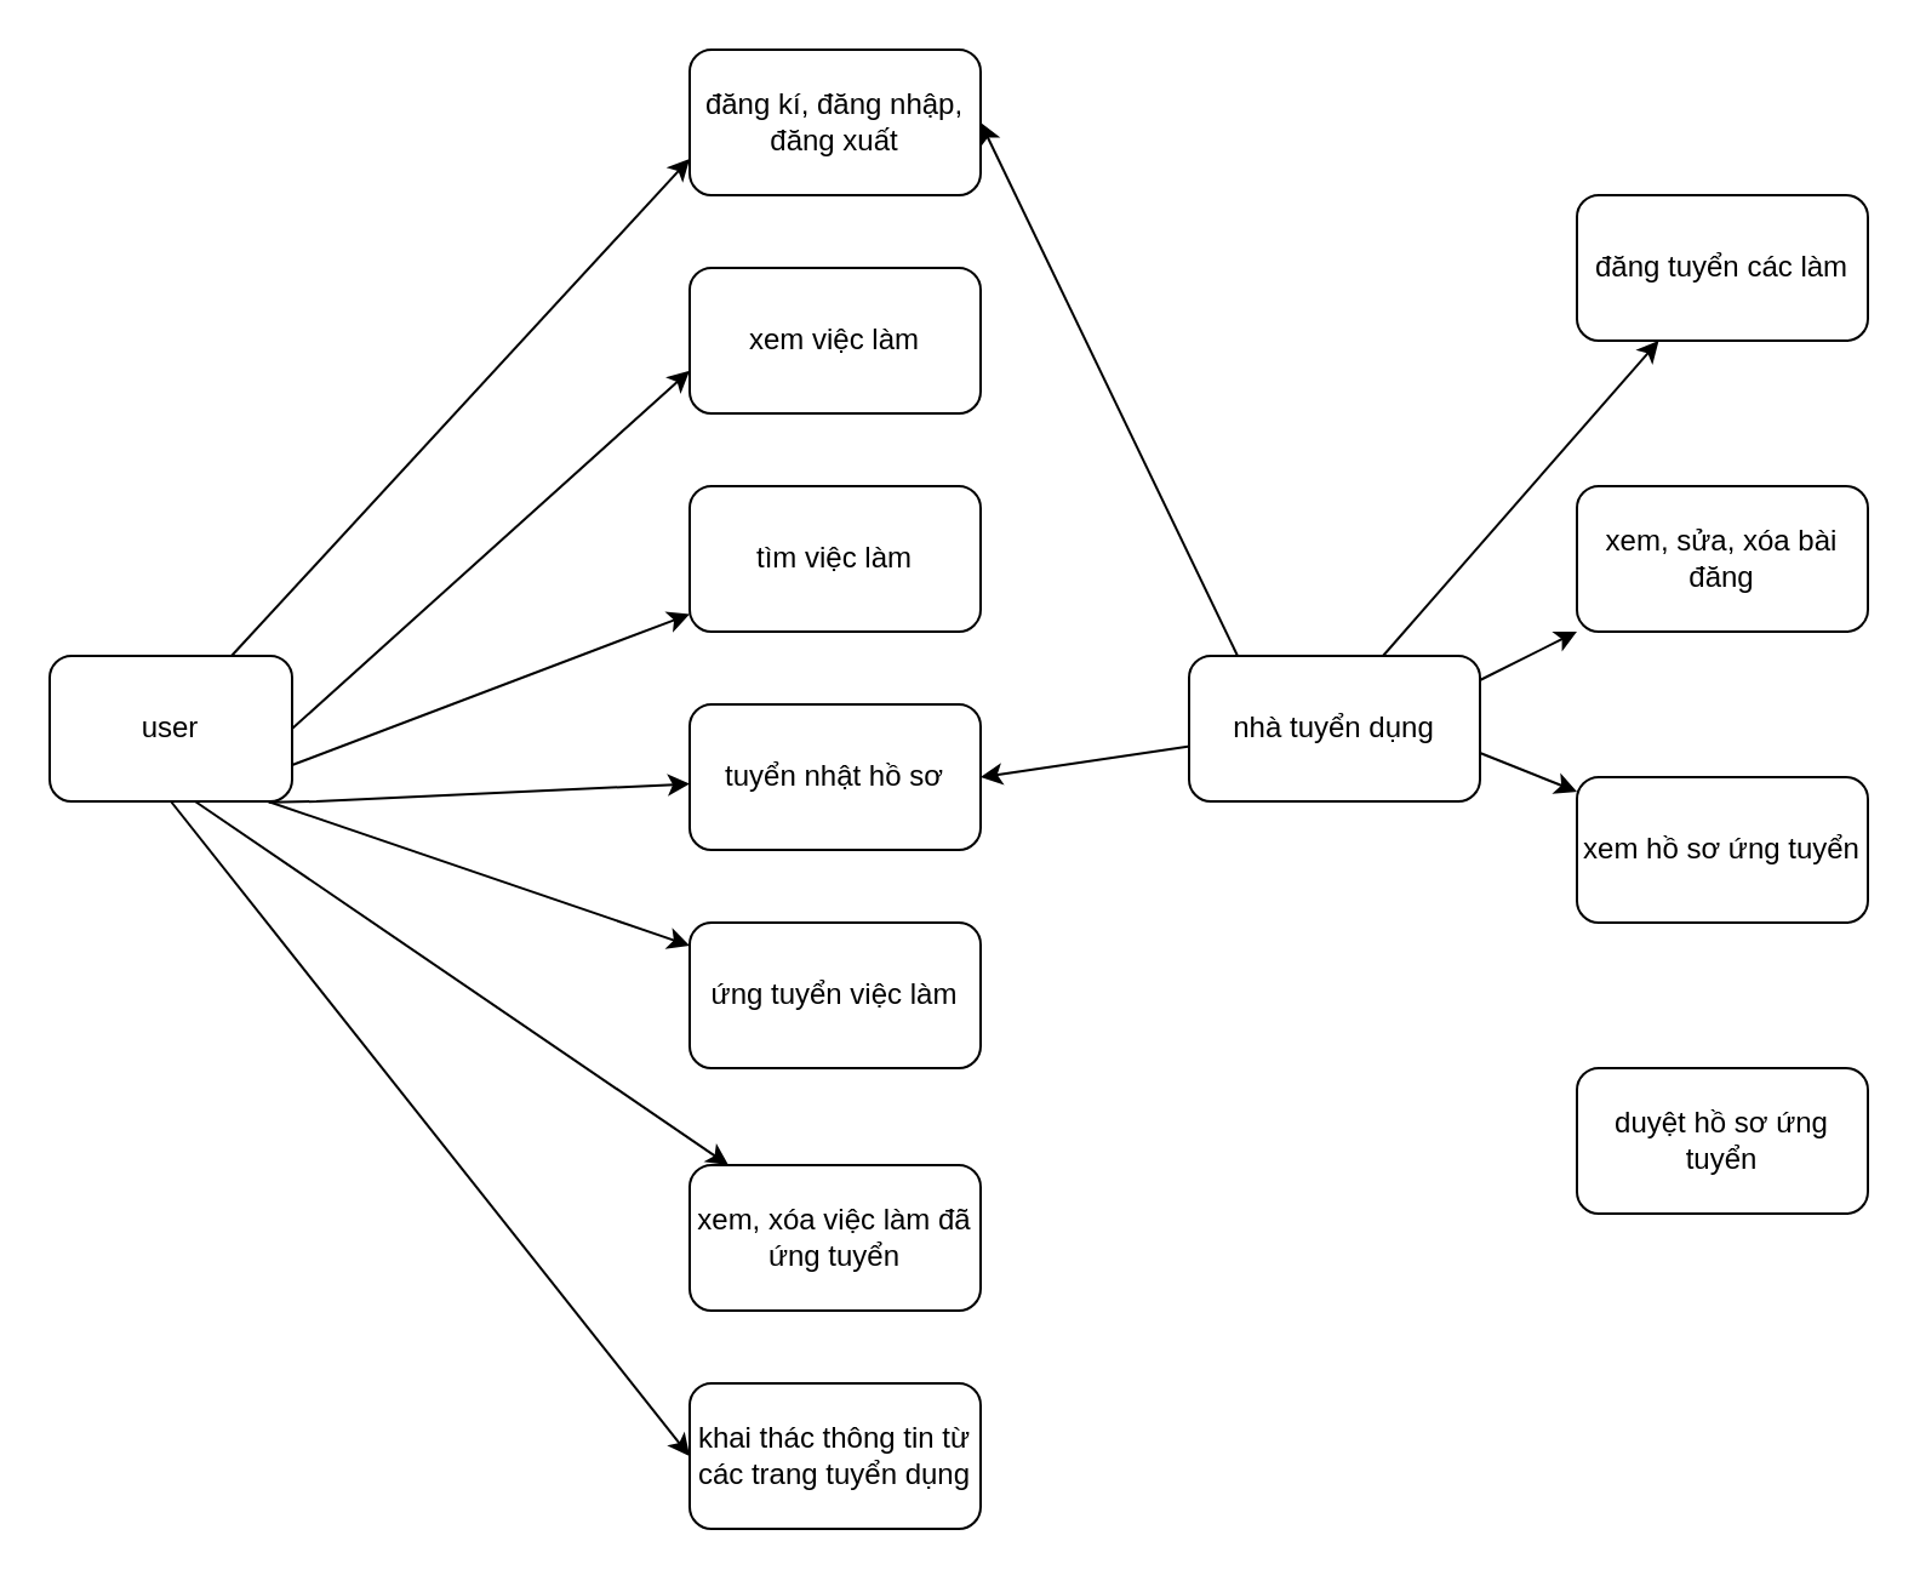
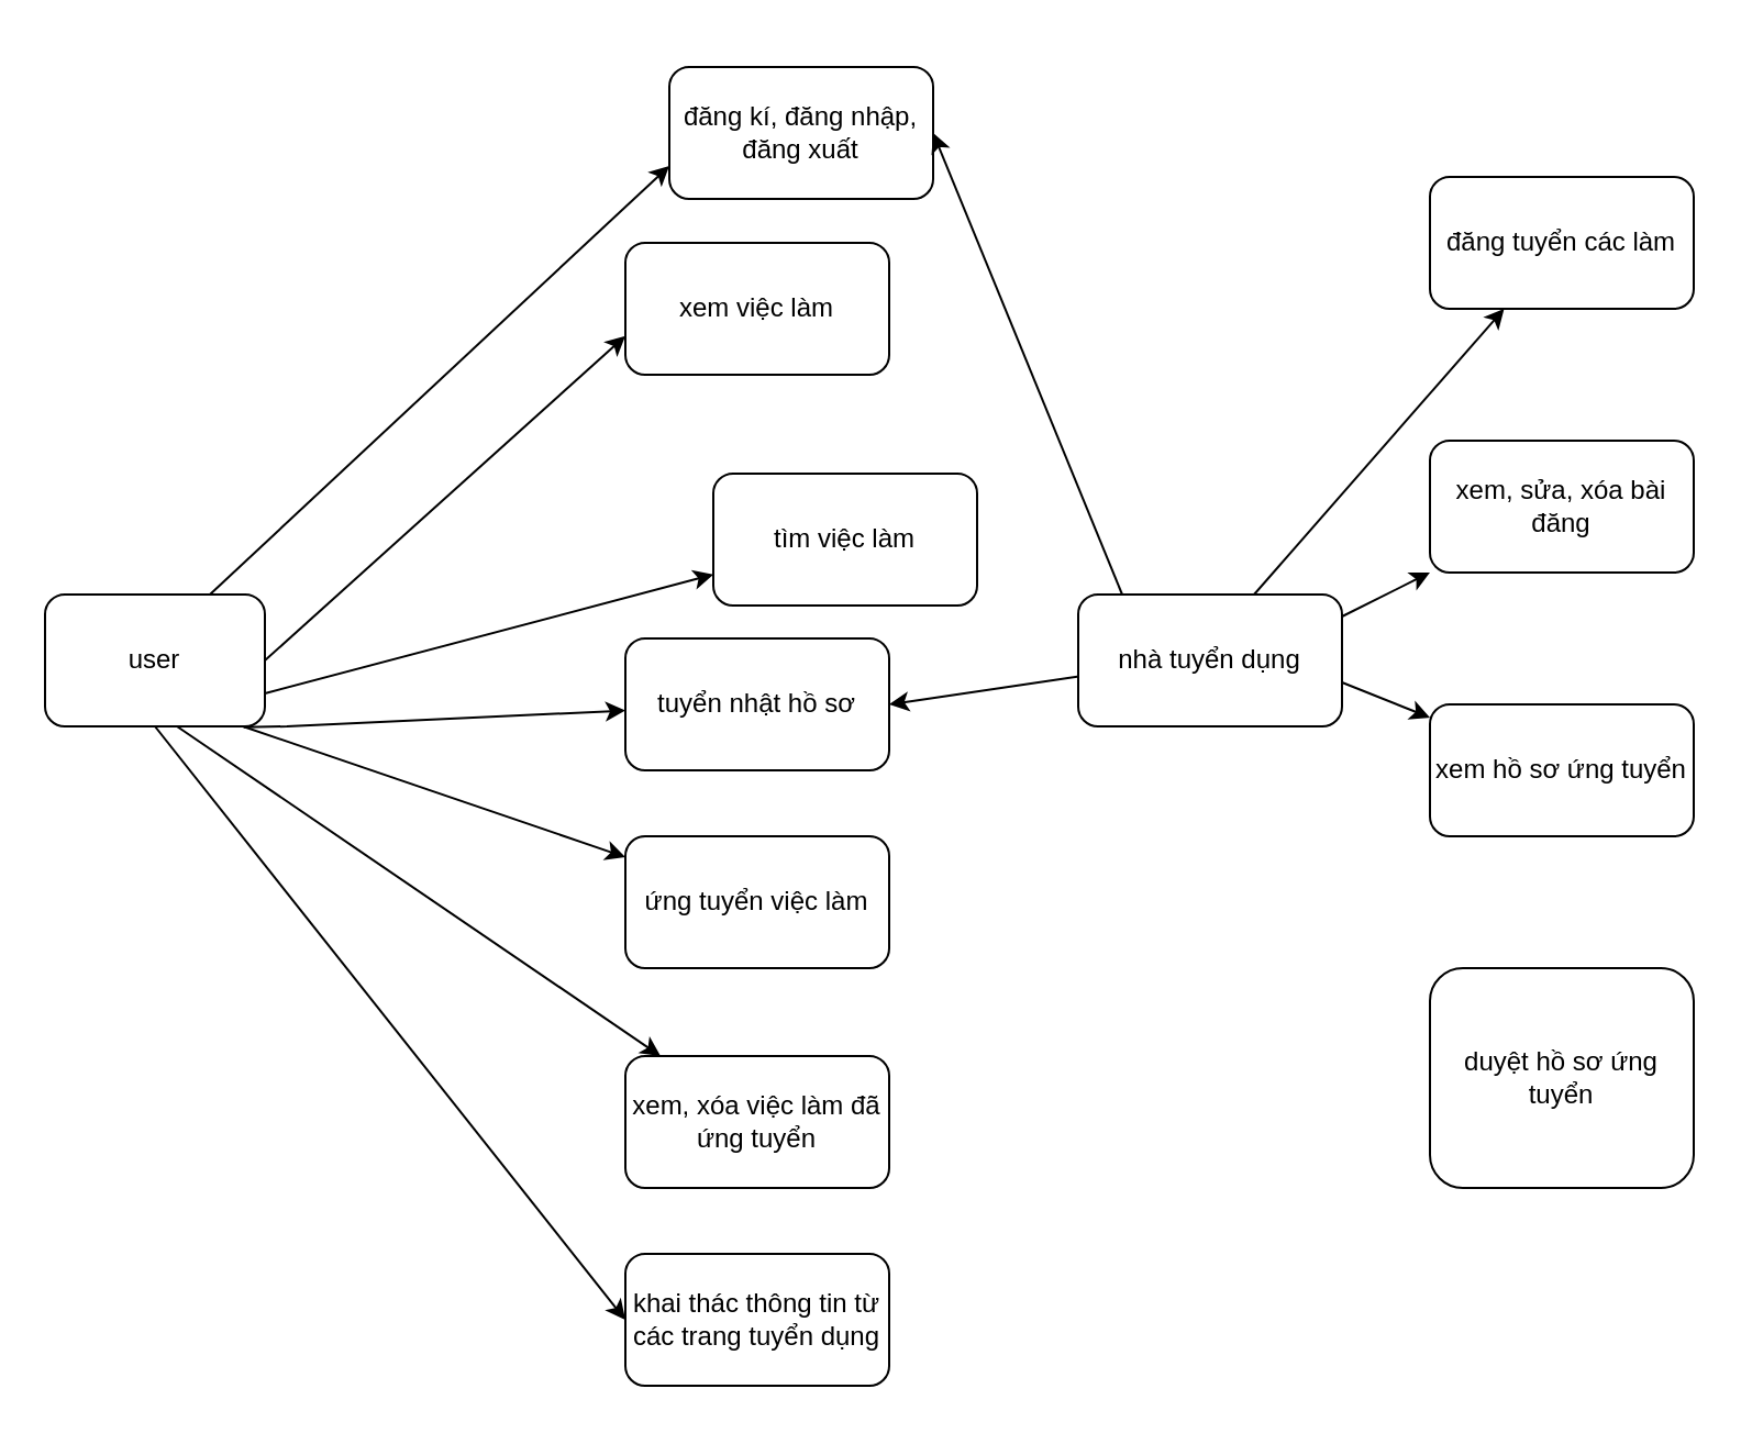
  <mxCell id="0" />
  <mxCell id="1" parent="0" />
  <mxCell id="2" value="user" style="rounded=1;whiteSpace=wrap;html=1;" vertex="1" parent="1"><mxGeometry x="20" y="270" width="100" height="60" as="geometry" /></mxCell>
  <mxCell id="3" value="" style="endArrow=classic;html=1;rounded=0;exitX=1;exitY=0.5;exitDx=0;exitDy=0;" edge="1" parent="1" source="2"><mxGeometry width="50" height="50" relative="1" as="geometry"><mxPoint x="160" y="190" as="sourcePoint" /><mxPoint x="284" y="152.371" as="targetPoint" /></mxGeometry></mxCell>
  <mxCell id="4" value="" style="endArrow=classic;html=1;rounded=0;exitX=1;exitY=0.75;exitDx=0;exitDy=0;" edge="1" parent="1" source="2" target="5"><mxGeometry width="50" height="50" relative="1" as="geometry"><mxPoint x="380" y="270" as="sourcePoint" /><mxPoint x="280" y="210" as="targetPoint" /></mxGeometry></mxCell>
- <mxCell id="5" value="tìm việc làm" style="rounded=1;whiteSpace=wrap;html=1;" vertex="1" parent="1"><mxGeometry x="284" y="200" width="120" height="60" as="geometry" /></mxCell>
+ <mxCell id="5" value="tìm việc làm" style="rounded=1;whiteSpace=wrap;html=1;" vertex="1" parent="1"><mxGeometry x="324" y="215" width="120" height="60" as="geometry" /></mxCell>
  <mxCell id="6" value="" style="endArrow=classic;html=1;rounded=0;exitX=0.904;exitY=1.007;exitDx=0;exitDy=0;exitPerimeter=0;" edge="1" parent="1" source="2" target="7"><mxGeometry width="50" height="50" relative="1" as="geometry"><mxPoint x="140" y="330" as="sourcePoint" /><mxPoint x="260" y="320" as="targetPoint" /><Array as="points"><mxPoint x="130" y="330" /></Array></mxGeometry></mxCell>
  <mxCell id="7" value="tuyển nhật hồ sơ" style="rounded=1;whiteSpace=wrap;html=1;" vertex="1" parent="1"><mxGeometry x="284" y="290" width="120" height="60" as="geometry" /></mxCell>
- <mxCell id="8" value="đăng kí, đăng nhập, đăng xuất" style="rounded=1;whiteSpace=wrap;html=1;" vertex="1" parent="1"><mxGeometry x="284" y="20" width="120" height="60" as="geometry" /></mxCell>
+ <mxCell id="8" value="đăng kí, đăng nhập, đăng xuất" style="rounded=1;whiteSpace=wrap;html=1;" vertex="1" parent="1"><mxGeometry x="304" y="30" width="120" height="60" as="geometry" /></mxCell>
  <mxCell id="9" value="xem việc làm" style="rounded=1;whiteSpace=wrap;html=1;" vertex="1" parent="1"><mxGeometry x="284" y="110" width="120" height="60" as="geometry" /></mxCell>
  <mxCell id="10" value="" style="endArrow=classic;html=1;rounded=0;exitX=0.75;exitY=0;exitDx=0;exitDy=0;entryX=0;entryY=0.75;entryDx=0;entryDy=0;" edge="1" parent="1" source="2" target="8"><mxGeometry width="50" height="50" relative="1" as="geometry"><mxPoint x="180" y="130" as="sourcePoint" /><mxPoint x="230" y="80" as="targetPoint" /></mxGeometry></mxCell>
  <mxCell id="11" value="" style="endArrow=classic;html=1;rounded=0;" edge="1" parent="1" target="12"><mxGeometry width="50" height="50" relative="1" as="geometry"><mxPoint x="110" y="330" as="sourcePoint" /><mxPoint x="260" y="410" as="targetPoint" /></mxGeometry></mxCell>
  <mxCell id="12" value="ứng tuyển việc làm" style="rounded=1;whiteSpace=wrap;html=1;" vertex="1" parent="1"><mxGeometry x="284" y="380" width="120" height="60" as="geometry" /></mxCell>
  <mxCell id="13" value="" style="endArrow=classic;html=1;rounded=0;" edge="1" parent="1" target="14"><mxGeometry width="50" height="50" relative="1" as="geometry"><mxPoint x="80" y="330" as="sourcePoint" /><mxPoint x="270" y="560" as="targetPoint" /><Array as="points" /></mxGeometry></mxCell>
  <mxCell id="14" value="xem, xóa việc làm đã ứng tuyển" style="rounded=1;whiteSpace=wrap;html=1;" vertex="1" parent="1"><mxGeometry x="284" y="480" width="120" height="60" as="geometry" /></mxCell>
  <mxCell id="15" value="nhà tuyển dụng" style="rounded=1;whiteSpace=wrap;html=1;" vertex="1" parent="1"><mxGeometry x="490" y="270" width="120" height="60" as="geometry" /></mxCell>
  <mxCell id="16" value="" style="endArrow=classic;html=1;rounded=0;entryX=1;entryY=0.5;entryDx=0;entryDy=0;" edge="1" parent="1" target="8"><mxGeometry width="50" height="50" relative="1" as="geometry"><mxPoint x="510" y="270" as="sourcePoint" /><mxPoint x="560" y="220" as="targetPoint" /></mxGeometry></mxCell>
  <mxCell id="17" value="" style="endArrow=classic;html=1;rounded=0;entryX=1;entryY=0.5;entryDx=0;entryDy=0;exitX=0.003;exitY=0.62;exitDx=0;exitDy=0;exitPerimeter=0;" edge="1" parent="1" source="15" target="7"><mxGeometry width="50" height="50" relative="1" as="geometry"><mxPoint x="480" y="310" as="sourcePoint" /><mxPoint x="530" y="260" as="targetPoint" /></mxGeometry></mxCell>
  <mxCell id="18" value="" style="endArrow=classic;html=1;rounded=0;" edge="1" parent="1" target="19"><mxGeometry width="50" height="50" relative="1" as="geometry"><mxPoint x="570" y="270" as="sourcePoint" /><mxPoint x="650" y="110" as="targetPoint" /></mxGeometry></mxCell>
  <mxCell id="19" value="đăng tuyển các làm" style="rounded=1;whiteSpace=wrap;html=1;" vertex="1" parent="1"><mxGeometry x="650" y="80" width="120" height="60" as="geometry" /></mxCell>
  <mxCell id="20" value="" style="endArrow=classic;html=1;rounded=0;" edge="1" parent="1" target="21"><mxGeometry width="50" height="50" relative="1" as="geometry"><mxPoint x="610" y="280" as="sourcePoint" /><mxPoint x="660" y="230" as="targetPoint" /></mxGeometry></mxCell>
  <mxCell id="21" value="xem, sửa, xóa bài đăng" style="rounded=1;whiteSpace=wrap;html=1;" vertex="1" parent="1"><mxGeometry x="650" y="200" width="120" height="60" as="geometry" /></mxCell>
  <mxCell id="22" value="" style="endArrow=classic;html=1;rounded=0;" edge="1" parent="1" target="23"><mxGeometry width="50" height="50" relative="1" as="geometry"><mxPoint x="610" y="310" as="sourcePoint" /><mxPoint x="660" y="260" as="targetPoint" /></mxGeometry></mxCell>
  <mxCell id="23" value="xem hồ sơ ứng tuyển" style="rounded=1;whiteSpace=wrap;html=1;" vertex="1" parent="1"><mxGeometry x="650" y="320" width="120" height="60" as="geometry" /></mxCell>
- <mxCell id="24" value="duyệt hồ sơ ứng tuyển" style="rounded=1;whiteSpace=wrap;html=1;" vertex="1" parent="1"><mxGeometry x="650" y="440" width="120" height="60" as="geometry" /></mxCell>
+ <mxCell id="24" value="duyệt hồ sơ ứng tuyển" style="rounded=1;whiteSpace=wrap;html=1;" vertex="1" parent="1"><mxGeometry x="650" y="440" width="120" height="100" as="geometry" /></mxCell>
  <mxCell id="25" value="khai thác thông tin từ các trang tuyển dụng" style="rounded=1;whiteSpace=wrap;html=1;" vertex="1" parent="1"><mxGeometry x="284" y="570" width="120" height="60" as="geometry" /></mxCell>
  <mxCell id="26" value="" style="endArrow=classic;html=1;rounded=0;exitX=0.5;exitY=1;exitDx=0;exitDy=0;entryX=0;entryY=0.5;entryDx=0;entryDy=0;" edge="1" parent="1" source="2" target="25"><mxGeometry width="50" height="50" relative="1" as="geometry"><mxPoint x="90" y="550" as="sourcePoint" /><mxPoint x="140" y="500" as="targetPoint" /></mxGeometry></mxCell>
